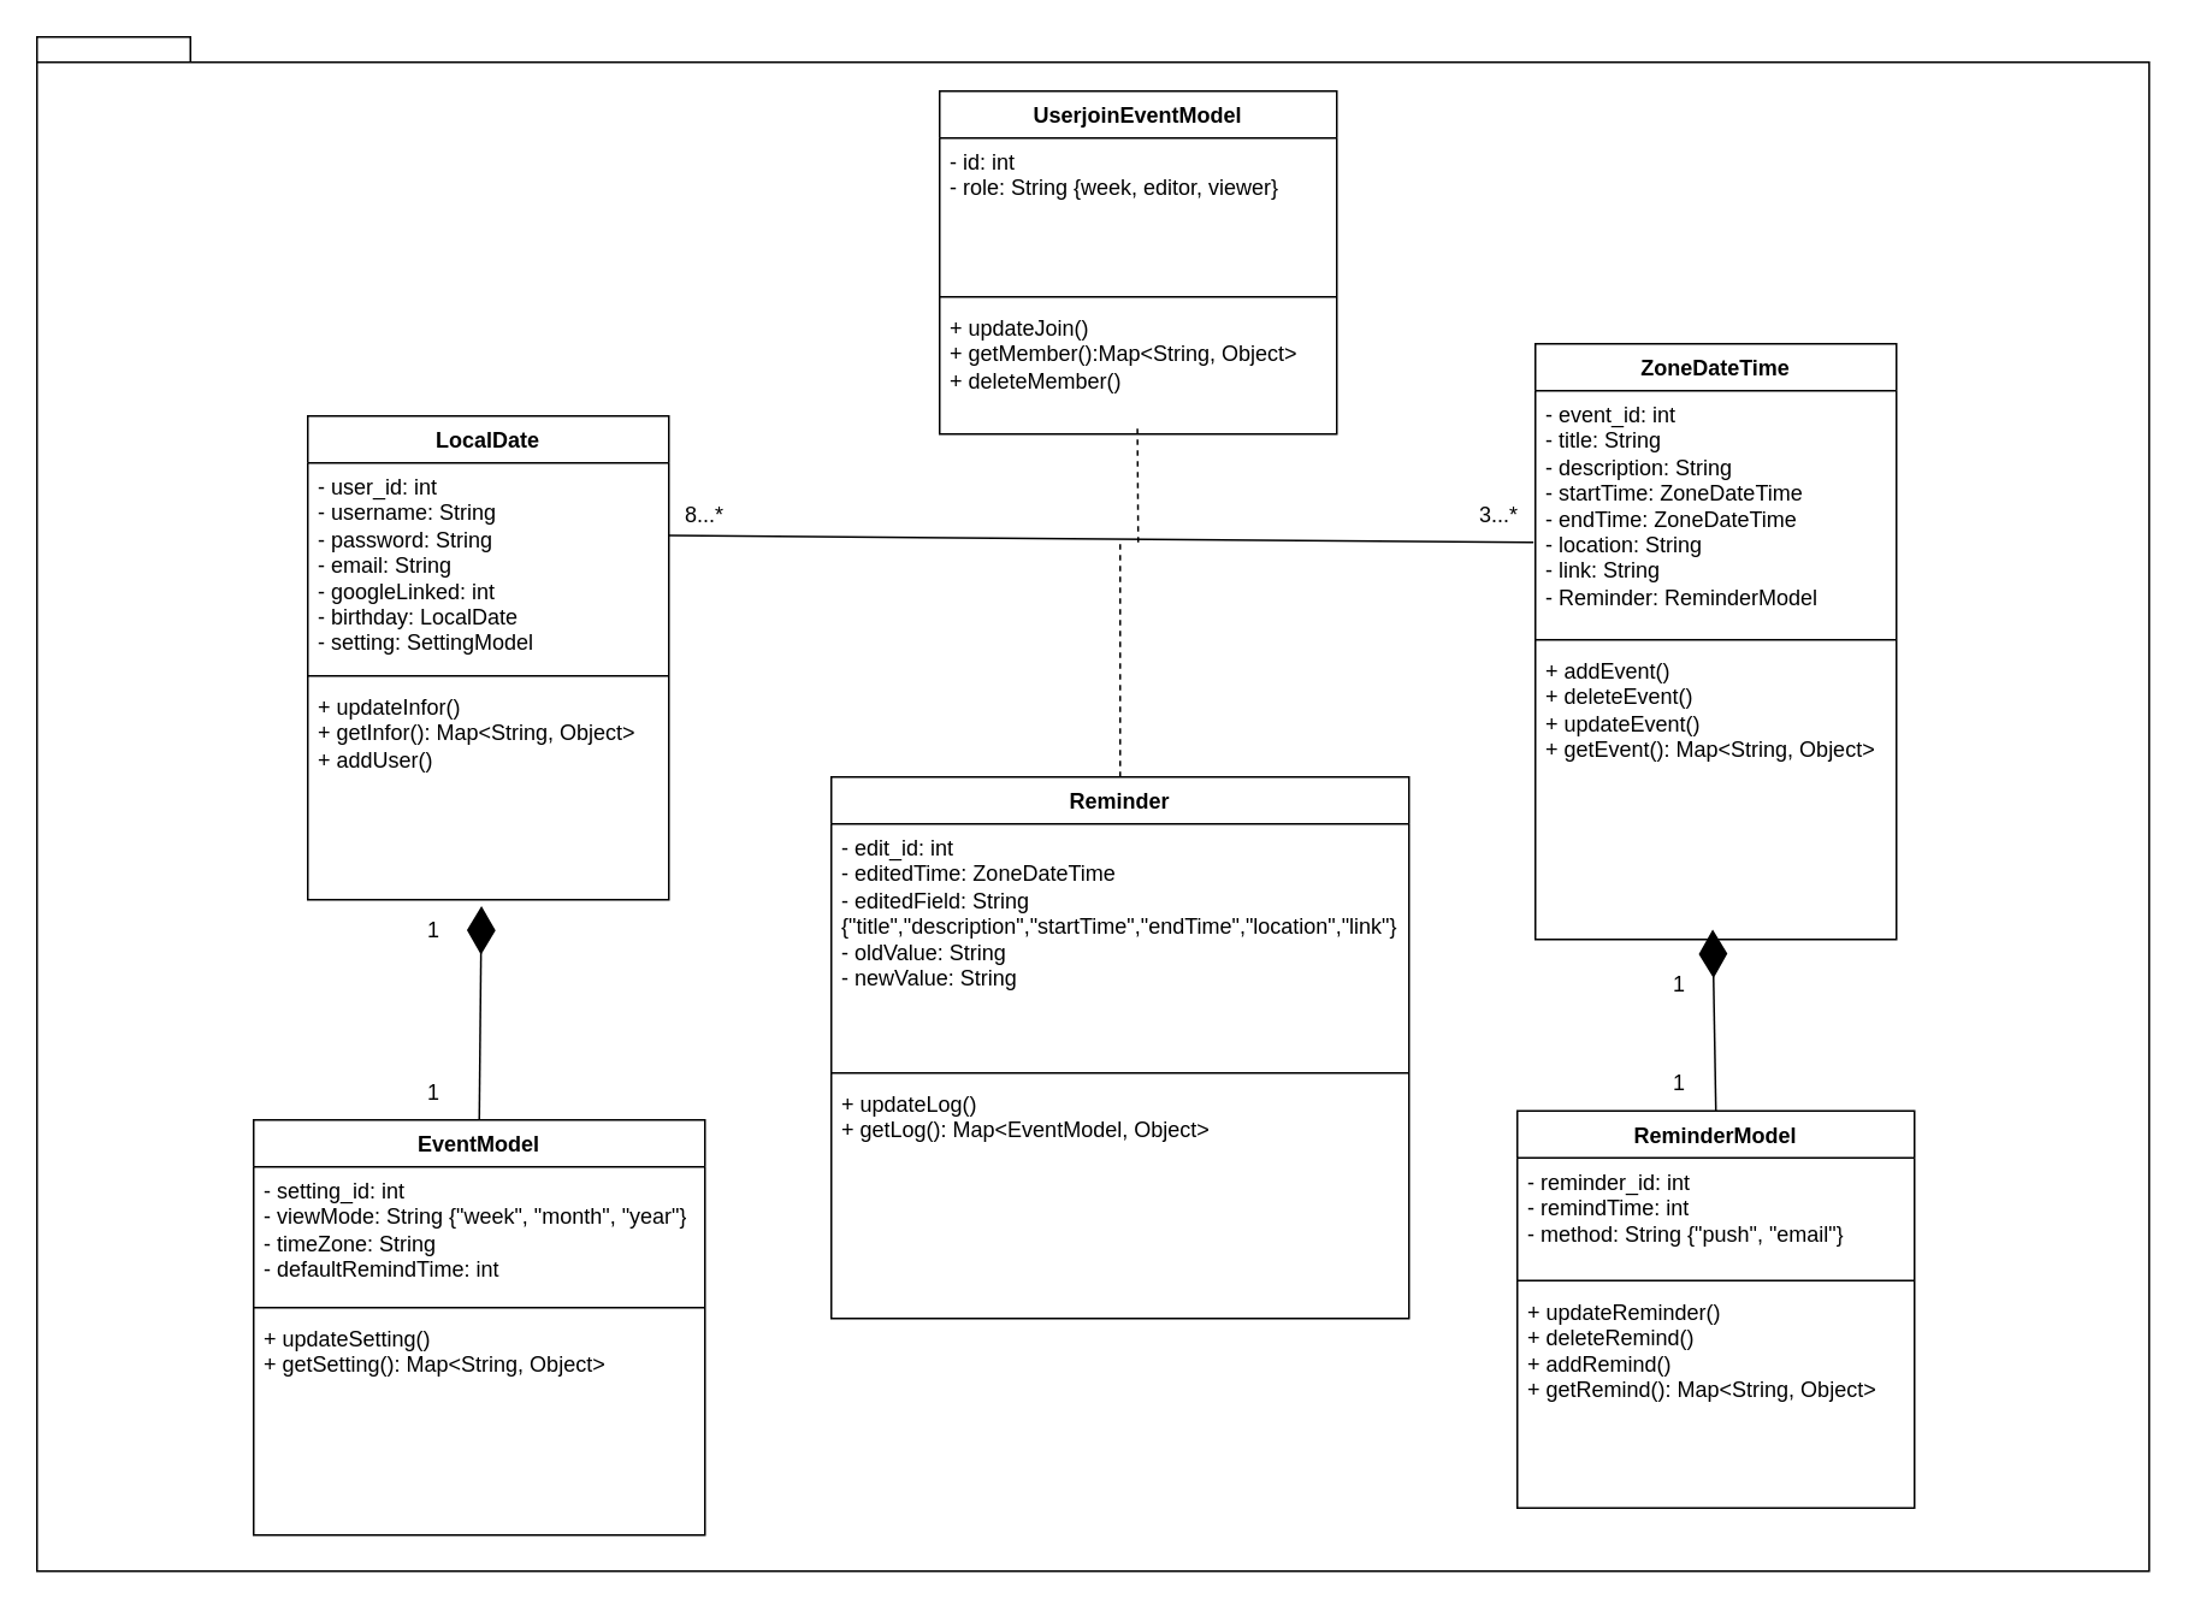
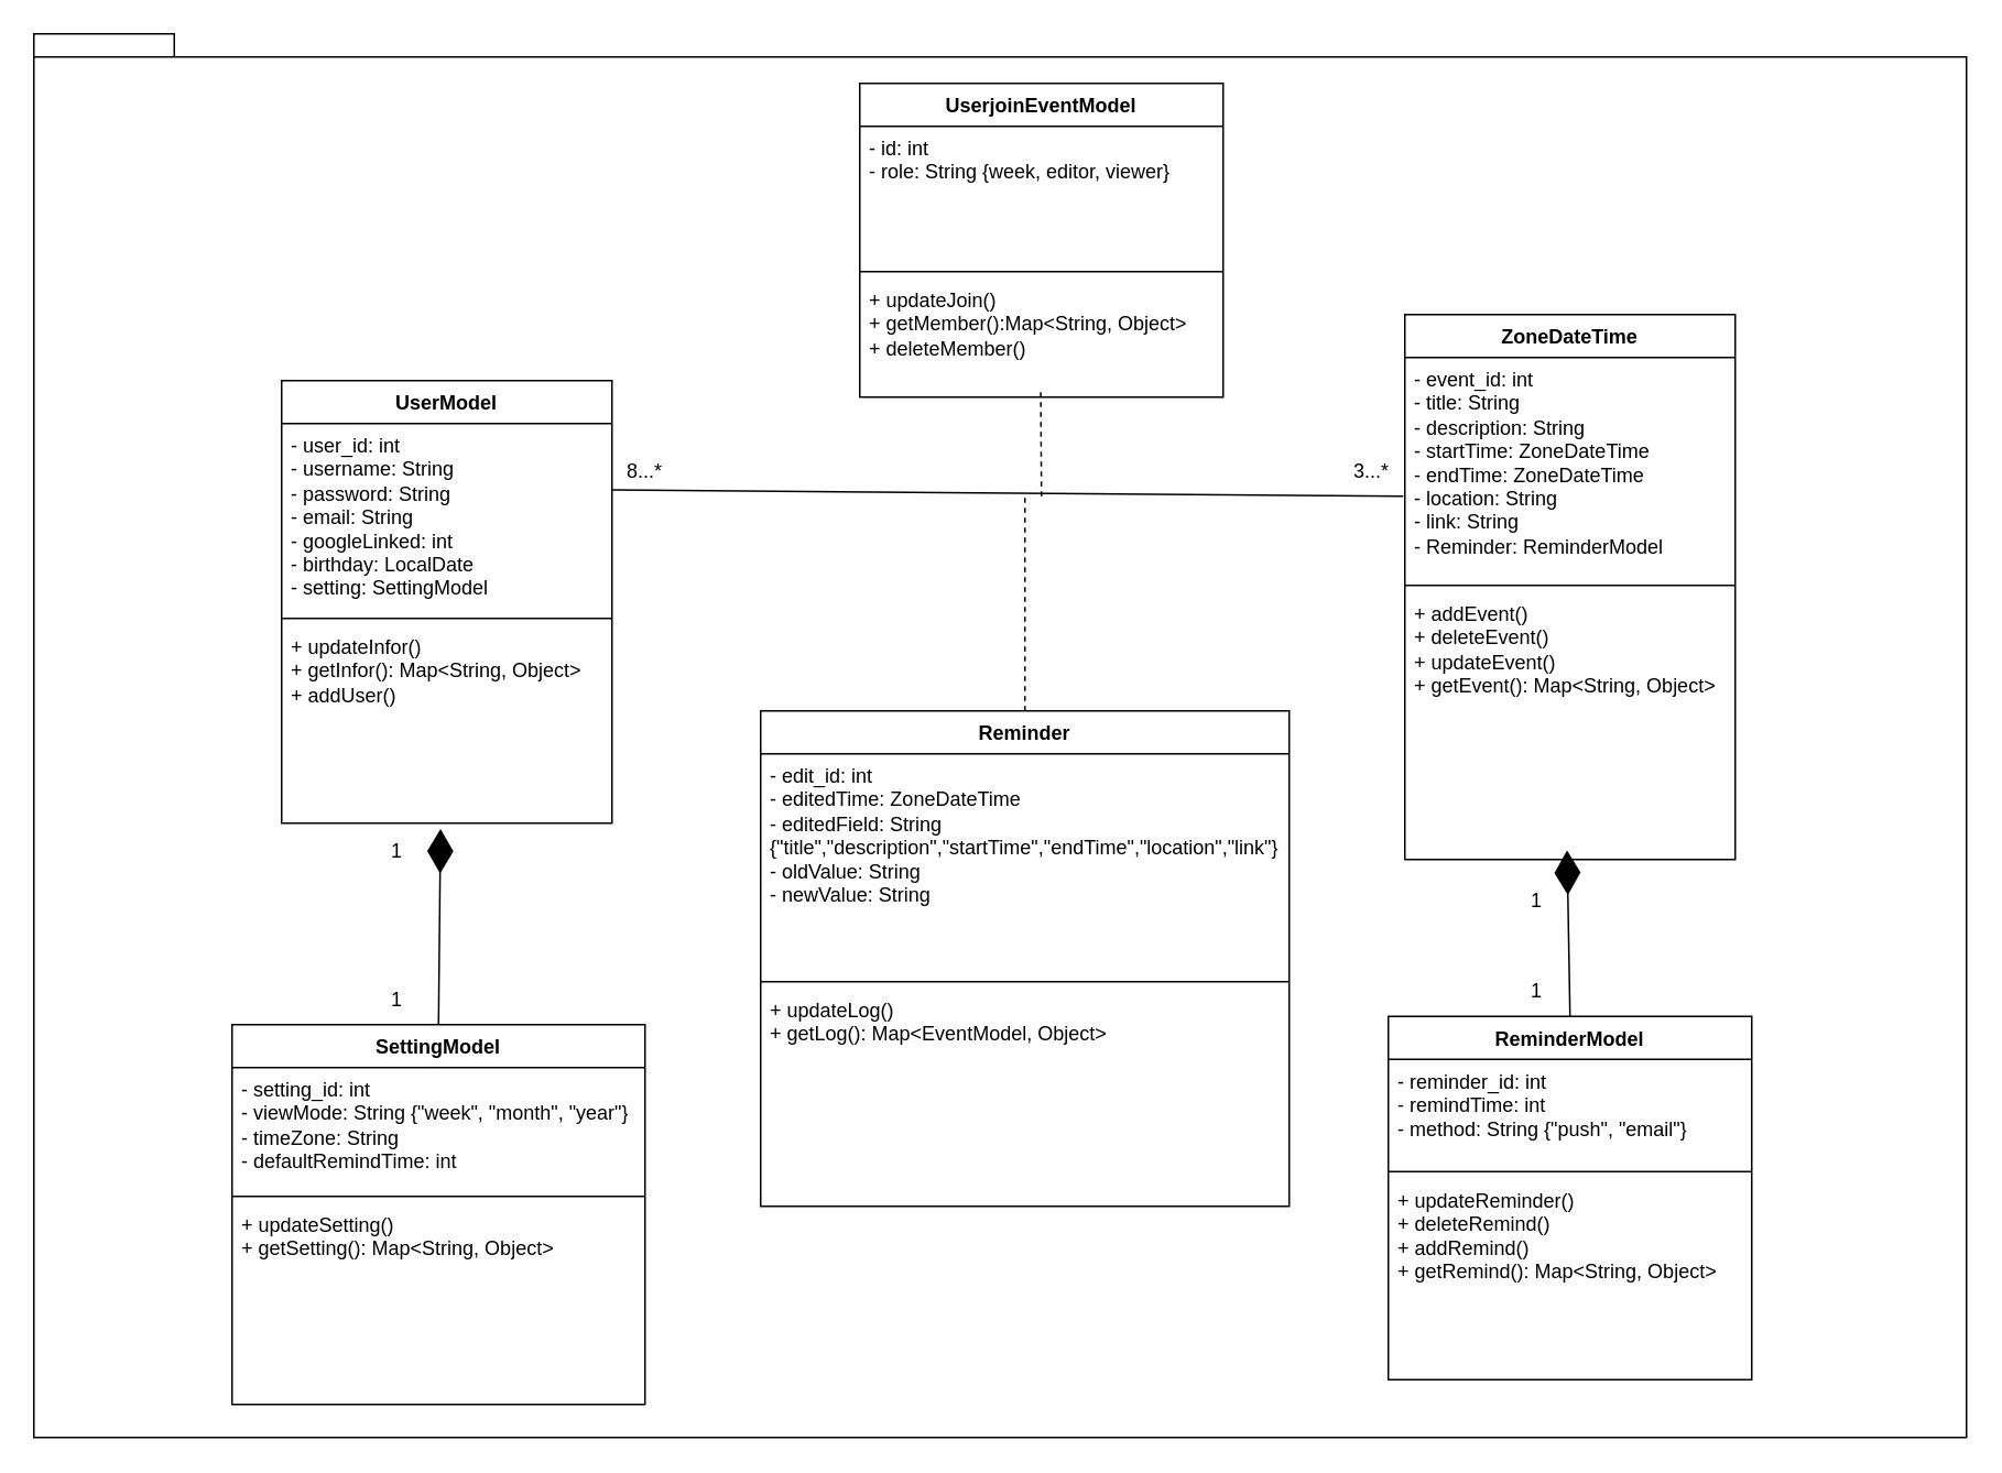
  <mxCell id="0" />
  <mxCell id="1" parent="0" />
  <mxCell id="2" value="" style="shape=folder;fontStyle=1;spacingTop=10;tabWidth=40;tabHeight=14;tabPosition=left;html=1;whiteSpace=wrap;" parent="1" vertex="1"><mxGeometry x="20" y="20" width="1170" height="850" as="geometry" /></mxCell>
- <mxCell id="3" value="LocalDate" style="swimlane;fontStyle=1;align=center;verticalAlign=top;childLayout=stackLayout;horizontal=1;startSize=26;horizontalStack=0;resizeParent=1;resizeParentMax=0;resizeLast=0;collapsible=1;marginBottom=0;whiteSpace=wrap;html=1;" parent="1" vertex="1"><mxGeometry x="170" y="230" width="200" height="268" as="geometry" /></mxCell>
+ <mxCell id="3" value="UserModel" style="swimlane;fontStyle=1;align=center;verticalAlign=top;childLayout=stackLayout;horizontal=1;startSize=26;horizontalStack=0;resizeParent=1;resizeParentMax=0;resizeLast=0;collapsible=1;marginBottom=0;whiteSpace=wrap;html=1;" parent="1" vertex="1"><mxGeometry x="170" y="230" width="200" height="268" as="geometry" /></mxCell>
  <mxCell id="4" value="- user_id: int&lt;div&gt;- username: String&lt;/div&gt;&lt;div&gt;- password: String&lt;/div&gt;&lt;div&gt;- email: String&lt;/div&gt;&lt;div&gt;- googleLinked: int&lt;/div&gt;&lt;div&gt;- birthday: LocalDate&lt;/div&gt;&lt;div&gt;- setting: SettingModel&lt;/div&gt;&lt;div&gt;&lt;br&gt;&lt;/div&gt;&lt;div&gt;&lt;br&gt;&lt;/div&gt;" style="text;strokeColor=none;fillColor=none;align=left;verticalAlign=top;spacingLeft=4;spacingRight=4;overflow=hidden;rotatable=0;points=[[0,0.5],[1,0.5]];portConstraint=eastwest;whiteSpace=wrap;html=1;" parent="3" vertex="1"><mxGeometry y="26" width="200" height="114" as="geometry" /></mxCell>
  <mxCell id="5" value="" style="line;strokeWidth=1;fillColor=none;align=left;verticalAlign=middle;spacingTop=-1;spacingLeft=3;spacingRight=3;rotatable=0;labelPosition=right;points=[];portConstraint=eastwest;strokeColor=inherit;" parent="3" vertex="1"><mxGeometry y="140" width="200" height="8" as="geometry" /></mxCell>
  <mxCell id="6" value="+ updateInfor()&lt;div&gt;+ getInfor(): Map&amp;lt;String, Object&amp;gt;&lt;/div&gt;&lt;div&gt;+ addUser()&lt;/div&gt;&lt;div&gt;&lt;br&gt;&lt;div&gt;&lt;br&gt;&lt;/div&gt;&lt;div&gt;&lt;br&gt;&lt;/div&gt;&lt;div&gt;&lt;br&gt;&lt;/div&gt;&lt;/div&gt;" style="text;strokeColor=none;fillColor=none;align=left;verticalAlign=top;spacingLeft=4;spacingRight=4;overflow=hidden;rotatable=0;points=[[0,0.5],[1,0.5]];portConstraint=eastwest;whiteSpace=wrap;html=1;" parent="3" vertex="1"><mxGeometry y="148" width="200" height="120" as="geometry" /></mxCell>
- <mxCell id="7" value="EventModel" style="swimlane;fontStyle=1;align=center;verticalAlign=top;childLayout=stackLayout;horizontal=1;startSize=26;horizontalStack=0;resizeParent=1;resizeParentMax=0;resizeLast=0;collapsible=1;marginBottom=0;whiteSpace=wrap;html=1;" parent="1" vertex="1"><mxGeometry x="140" y="620" width="250" height="230" as="geometry" /></mxCell>
+ <mxCell id="7" value="SettingModel" style="swimlane;fontStyle=1;align=center;verticalAlign=top;childLayout=stackLayout;horizontal=1;startSize=26;horizontalStack=0;resizeParent=1;resizeParentMax=0;resizeLast=0;collapsible=1;marginBottom=0;whiteSpace=wrap;html=1;" parent="1" vertex="1"><mxGeometry x="140" y="620" width="250" height="230" as="geometry" /></mxCell>
  <mxCell id="8" value="&lt;div&gt;- setting_id: int&lt;/div&gt;&lt;div&gt;- viewMode: String {&quot;week&quot;, &quot;month&quot;, &quot;year&quot;}&lt;/div&gt;&lt;div&gt;- timeZone: String&lt;/div&gt;&lt;div&gt;- defaultRemindTime: int&lt;/div&gt;" style="text;strokeColor=none;fillColor=none;align=left;verticalAlign=top;spacingLeft=4;spacingRight=4;overflow=hidden;rotatable=0;points=[[0,0.5],[1,0.5]];portConstraint=eastwest;whiteSpace=wrap;html=1;" parent="7" vertex="1"><mxGeometry y="26" width="250" height="74" as="geometry" /></mxCell>
  <mxCell id="9" value="" style="line;strokeWidth=1;fillColor=none;align=left;verticalAlign=middle;spacingTop=-1;spacingLeft=3;spacingRight=3;rotatable=0;labelPosition=right;points=[];portConstraint=eastwest;strokeColor=inherit;" parent="7" vertex="1"><mxGeometry y="100" width="250" height="8" as="geometry" /></mxCell>
  <mxCell id="10" value="+ updateSetting()&lt;div&gt;+ getSetting():&amp;nbsp;&lt;span style=&quot;background-color: transparent; color: light-dark(rgb(0, 0, 0), rgb(255, 255, 255));&quot;&gt;Map&amp;lt;String, Object&amp;gt;&lt;/span&gt;&lt;/div&gt;&lt;div&gt;&lt;br&gt;&lt;/div&gt;" style="text;strokeColor=none;fillColor=none;align=left;verticalAlign=top;spacingLeft=4;spacingRight=4;overflow=hidden;rotatable=0;points=[[0,0.5],[1,0.5]];portConstraint=eastwest;whiteSpace=wrap;html=1;" parent="7" vertex="1"><mxGeometry y="108" width="250" height="122" as="geometry" /></mxCell>
  <mxCell id="11" value="ZoneDateTime" style="swimlane;fontStyle=1;align=center;verticalAlign=top;childLayout=stackLayout;horizontal=1;startSize=26;horizontalStack=0;resizeParent=1;resizeParentMax=0;resizeLast=0;collapsible=1;marginBottom=0;whiteSpace=wrap;html=1;" parent="1" vertex="1"><mxGeometry x="850" y="190" width="200" height="330" as="geometry" /></mxCell>
  <mxCell id="12" value="- event_id: int&lt;div&gt;- title: String&lt;/div&gt;&lt;div&gt;- description: String&lt;/div&gt;&lt;div&gt;- startTime: ZoneDateTime&lt;/div&gt;&lt;div&gt;- endTime: ZoneDateTime&lt;/div&gt;&lt;div&gt;- location: String&lt;/div&gt;&lt;div&gt;- link: String&lt;/div&gt;&lt;div&gt;- Reminder: ReminderModel&lt;/div&gt;" style="text;strokeColor=none;fillColor=none;align=left;verticalAlign=top;spacingLeft=4;spacingRight=4;overflow=hidden;rotatable=0;points=[[0,0.5],[1,0.5]];portConstraint=eastwest;whiteSpace=wrap;html=1;" parent="11" vertex="1"><mxGeometry y="26" width="200" height="134" as="geometry" /></mxCell>
  <mxCell id="13" value="" style="line;strokeWidth=1;fillColor=none;align=left;verticalAlign=middle;spacingTop=-1;spacingLeft=3;spacingRight=3;rotatable=0;labelPosition=right;points=[];portConstraint=eastwest;strokeColor=inherit;" parent="11" vertex="1"><mxGeometry y="160" width="200" height="8" as="geometry" /></mxCell>
  <mxCell id="14" value="&lt;div&gt;+ addEvent()&lt;/div&gt;&lt;div&gt;+ deleteEvent()&lt;/div&gt;&lt;div&gt;+ updateEvent()&lt;/div&gt;&lt;div&gt;+ getEvent():&amp;nbsp;&lt;span style=&quot;background-color: transparent; color: light-dark(rgb(0, 0, 0), rgb(255, 255, 255));&quot;&gt;Map&amp;lt;String, Object&amp;gt;&lt;/span&gt;&lt;/div&gt;" style="text;strokeColor=none;fillColor=none;align=left;verticalAlign=top;spacingLeft=4;spacingRight=4;overflow=hidden;rotatable=0;points=[[0,0.5],[1,0.5]];portConstraint=eastwest;whiteSpace=wrap;html=1;" parent="11" vertex="1"><mxGeometry y="168" width="200" height="162" as="geometry" /></mxCell>
  <mxCell id="15" value="ReminderModel" style="swimlane;fontStyle=1;align=center;verticalAlign=top;childLayout=stackLayout;horizontal=1;startSize=26;horizontalStack=0;resizeParent=1;resizeParentMax=0;resizeLast=0;collapsible=1;marginBottom=0;whiteSpace=wrap;html=1;" parent="1" vertex="1"><mxGeometry x="840" y="615" width="220" height="220" as="geometry" /></mxCell>
  <mxCell id="16" value="- reminder_id: int&lt;div&gt;- remindTime: int&lt;/div&gt;&lt;div&gt;- method: String {&quot;push&quot;, &quot;email&quot;}&lt;/div&gt;&lt;div&gt;&lt;br&gt;&lt;/div&gt;&lt;div&gt;&lt;br&gt;&lt;/div&gt;" style="text;strokeColor=none;fillColor=none;align=left;verticalAlign=top;spacingLeft=4;spacingRight=4;overflow=hidden;rotatable=0;points=[[0,0.5],[1,0.5]];portConstraint=eastwest;whiteSpace=wrap;html=1;" parent="15" vertex="1"><mxGeometry y="26" width="220" height="64" as="geometry" /></mxCell>
  <mxCell id="17" value="" style="line;strokeWidth=1;fillColor=none;align=left;verticalAlign=middle;spacingTop=-1;spacingLeft=3;spacingRight=3;rotatable=0;labelPosition=right;points=[];portConstraint=eastwest;strokeColor=inherit;" parent="15" vertex="1"><mxGeometry y="90" width="220" height="8" as="geometry" /></mxCell>
  <mxCell id="18" value="+ updateReminder()&lt;div&gt;+ deleteRemind()&lt;/div&gt;&lt;div&gt;+ addRemind()&lt;/div&gt;&lt;div&gt;+ getRemind():&amp;nbsp;&lt;span style=&quot;background-color: transparent; color: light-dark(rgb(0, 0, 0), rgb(255, 255, 255));&quot;&gt;Map&amp;lt;String, Object&amp;gt;&lt;/span&gt;&lt;/div&gt;" style="text;strokeColor=none;fillColor=none;align=left;verticalAlign=top;spacingLeft=4;spacingRight=4;overflow=hidden;rotatable=0;points=[[0,0.5],[1,0.5]];portConstraint=eastwest;whiteSpace=wrap;html=1;" parent="15" vertex="1"><mxGeometry y="98" width="220" height="122" as="geometry" /></mxCell>
  <mxCell id="19" value="UserjoinEventModel" style="swimlane;fontStyle=1;align=center;verticalAlign=top;childLayout=stackLayout;horizontal=1;startSize=26;horizontalStack=0;resizeParent=1;resizeParentMax=0;resizeLast=0;collapsible=1;marginBottom=0;whiteSpace=wrap;html=1;" parent="1" vertex="1"><mxGeometry x="520" y="50" width="220" height="190" as="geometry" /></mxCell>
  <mxCell id="20" value="&lt;div&gt;- id: int&lt;/div&gt;&lt;div&gt;- role: String {week, editor, viewer}&lt;/div&gt;" style="text;strokeColor=none;fillColor=none;align=left;verticalAlign=top;spacingLeft=4;spacingRight=4;overflow=hidden;rotatable=0;points=[[0,0.5],[1,0.5]];portConstraint=eastwest;whiteSpace=wrap;html=1;" parent="19" vertex="1"><mxGeometry y="26" width="220" height="84" as="geometry" /></mxCell>
  <mxCell id="21" value="" style="line;strokeWidth=1;fillColor=none;align=left;verticalAlign=middle;spacingTop=-1;spacingLeft=3;spacingRight=3;rotatable=0;labelPosition=right;points=[];portConstraint=eastwest;strokeColor=inherit;" parent="19" vertex="1"><mxGeometry y="110" width="220" height="8" as="geometry" /></mxCell>
  <mxCell id="22" value="+ updateJoin()&lt;div&gt;+ getMember():&lt;span style=&quot;background-color: transparent; color: light-dark(rgb(0, 0, 0), rgb(255, 255, 255));&quot;&gt;Map&amp;lt;String, Object&amp;gt;&lt;/span&gt;&lt;/div&gt;&lt;div&gt;+ deleteMember()&lt;/div&gt;&lt;div&gt;&lt;br&gt;&lt;/div&gt;" style="text;strokeColor=none;fillColor=none;align=left;verticalAlign=top;spacingLeft=4;spacingRight=4;overflow=hidden;rotatable=0;points=[[0,0.5],[1,0.5]];portConstraint=eastwest;whiteSpace=wrap;html=1;" parent="19" vertex="1"><mxGeometry y="118" width="220" height="72" as="geometry" /></mxCell>
  <mxCell id="23" value="Reminder" style="swimlane;fontStyle=1;align=center;verticalAlign=top;childLayout=stackLayout;horizontal=1;startSize=26;horizontalStack=0;resizeParent=1;resizeParentMax=0;resizeLast=0;collapsible=1;marginBottom=0;whiteSpace=wrap;html=1;" parent="1" vertex="1"><mxGeometry x="460" y="430" width="320" height="300" as="geometry" /></mxCell>
  <mxCell id="24" value="&lt;div&gt;- edit_id: int&lt;/div&gt;&lt;div&gt;- editedTime: ZoneDateTime&lt;/div&gt;&lt;div&gt;- editedField: String {&quot;title&quot;,&quot;description&quot;,&quot;startTime&quot;,&quot;endTime&quot;,&quot;location&quot;,&quot;link&quot;}&lt;/div&gt;&lt;div&gt;- oldValue: String&lt;/div&gt;&lt;div&gt;- newValue: String&lt;/div&gt;" style="text;strokeColor=none;fillColor=none;align=left;verticalAlign=top;spacingLeft=4;spacingRight=4;overflow=hidden;rotatable=0;points=[[0,0.5],[1,0.5]];portConstraint=eastwest;whiteSpace=wrap;html=1;" parent="23" vertex="1"><mxGeometry y="26" width="320" height="134" as="geometry" /></mxCell>
  <mxCell id="25" value="" style="line;strokeWidth=1;fillColor=none;align=left;verticalAlign=middle;spacingTop=-1;spacingLeft=3;spacingRight=3;rotatable=0;labelPosition=right;points=[];portConstraint=eastwest;strokeColor=inherit;" parent="23" vertex="1"><mxGeometry y="160" width="320" height="8" as="geometry" /></mxCell>
  <mxCell id="26" value="+ updateLog()&lt;div&gt;+ getLog():&amp;nbsp;&lt;span style=&quot;background-color: transparent; color: light-dark(rgb(0, 0, 0), rgb(255, 255, 255));&quot;&gt;Map&amp;lt;EventModel, Object&amp;gt;&lt;/span&gt;&lt;/div&gt;&lt;div&gt;&lt;br&gt;&lt;/div&gt;" style="text;strokeColor=none;fillColor=none;align=left;verticalAlign=top;spacingLeft=4;spacingRight=4;overflow=hidden;rotatable=0;points=[[0,0.5],[1,0.5]];portConstraint=eastwest;whiteSpace=wrap;html=1;" parent="23" vertex="1"><mxGeometry y="168" width="320" height="132" as="geometry" /></mxCell>
  <mxCell id="27" value="" style="endArrow=diamondThin;endFill=1;endSize=24;html=1;rounded=0;exitX=0.5;exitY=0;exitDx=0;exitDy=0;entryX=0.481;entryY=1.029;entryDx=0;entryDy=0;entryPerimeter=0;" parent="1" source="7" target="6" edge="1"><mxGeometry width="160" relative="1" as="geometry"><mxPoint x="320" y="690" as="sourcePoint" /><mxPoint x="480" y="690" as="targetPoint" /></mxGeometry></mxCell>
  <mxCell id="28" value="1" style="text;html=1;align=center;verticalAlign=middle;whiteSpace=wrap;rounded=0;" parent="1" vertex="1"><mxGeometry x="210" y="500" width="60" height="30" as="geometry" /></mxCell>
  <mxCell id="29" value="1" style="text;html=1;align=center;verticalAlign=middle;whiteSpace=wrap;rounded=0;" parent="1" vertex="1"><mxGeometry x="210" y="590" width="60" height="30" as="geometry" /></mxCell>
  <mxCell id="30" value="" style="endArrow=diamondThin;endFill=1;endSize=24;html=1;rounded=0;exitX=0.5;exitY=0;exitDx=0;exitDy=0;entryX=0.491;entryY=0.966;entryDx=0;entryDy=0;entryPerimeter=0;" parent="1" source="15" target="14" edge="1"><mxGeometry width="160" relative="1" as="geometry"><mxPoint x="940" y="585" as="sourcePoint" /><mxPoint x="937" y="491" as="targetPoint" /></mxGeometry></mxCell>
  <mxCell id="31" value="1" style="text;html=1;align=center;verticalAlign=middle;whiteSpace=wrap;rounded=0;" parent="1" vertex="1"><mxGeometry x="900" y="585" width="60" height="30" as="geometry" /></mxCell>
  <mxCell id="32" value="" style="endArrow=none;html=1;rounded=0;exitX=0.998;exitY=0.408;exitDx=0;exitDy=0;exitPerimeter=0;entryX=-0.008;entryY=0.599;entryDx=0;entryDy=0;entryPerimeter=0;" parent="1" edge="1"><mxGeometry width="50" height="50" relative="1" as="geometry"><mxPoint x="370" y="296.242" as="sourcePoint" /><mxPoint x="848.96" y="299.996" as="targetPoint" /></mxGeometry></mxCell>
  <mxCell id="33" value="3...*" style="text;html=1;align=center;verticalAlign=middle;whiteSpace=wrap;rounded=0;" parent="1" vertex="1"><mxGeometry x="800" y="270" width="60" height="30" as="geometry" /></mxCell>
  <mxCell id="34" value="8...*" style="text;html=1;align=center;verticalAlign=middle;whiteSpace=wrap;rounded=0;" parent="1" vertex="1"><mxGeometry x="360" y="270" width="60" height="30" as="geometry" /></mxCell>
  <mxCell id="35" value="" style="endArrow=none;dashed=1;html=1;rounded=0;entryX=0.498;entryY=0.955;entryDx=0;entryDy=0;entryPerimeter=0;" parent="1" target="22" edge="1"><mxGeometry width="50" height="50" relative="1" as="geometry"><mxPoint x="630" y="300" as="sourcePoint" /><mxPoint x="660" y="410" as="targetPoint" /></mxGeometry></mxCell>
  <mxCell id="36" value="" style="endArrow=none;dashed=1;html=1;rounded=0;exitX=0.5;exitY=0;exitDx=0;exitDy=0;" parent="1" source="23" edge="1"><mxGeometry width="50" height="50" relative="1" as="geometry"><mxPoint x="640" y="341" as="sourcePoint" /><mxPoint x="620" y="300" as="targetPoint" /></mxGeometry></mxCell>
  <mxCell id="37" value="1" style="text;html=1;align=center;verticalAlign=middle;whiteSpace=wrap;rounded=0;" parent="1" vertex="1"><mxGeometry x="900" y="530" width="60" height="30" as="geometry" /></mxCell>
